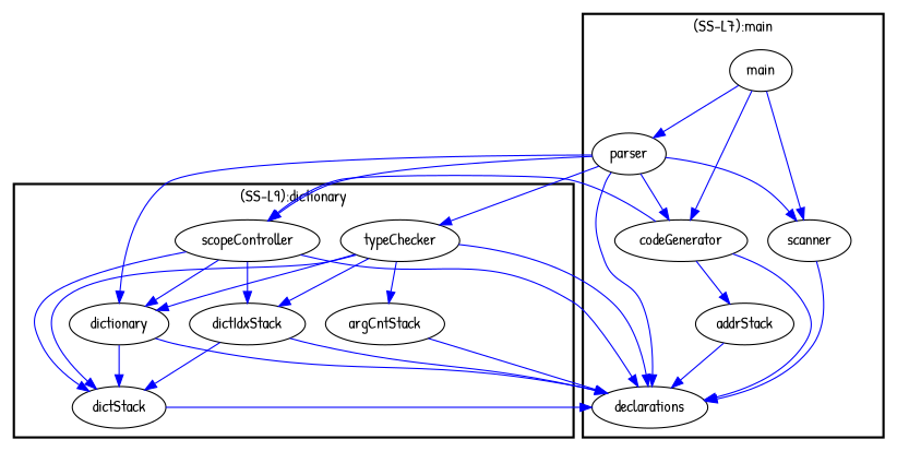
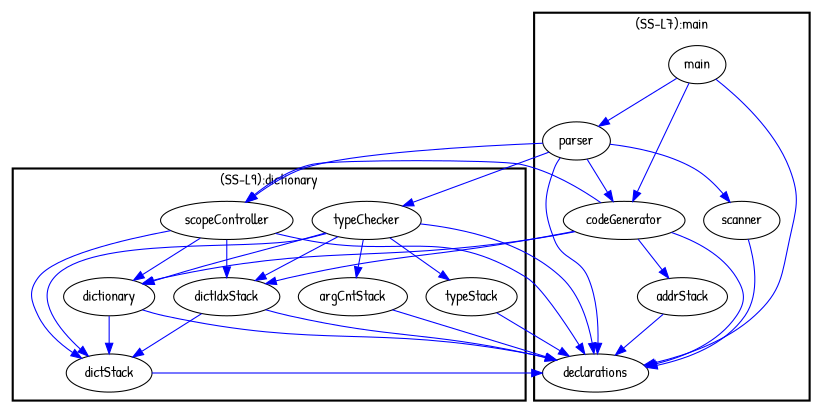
  digraph {
    fontname="Patrick Hand"
    node [fontname="Patrick Hand" shape=ellipse]
    edge [color=blue font=6 fontname="Patrick Hand"]
    n1 [label=dictionary]
    n2 [label=scopeController]
    n3 [label=dictIdxStack]
    n4 [label=dictStack]
+   n5 [label=typeStack]
    n6 [label=typeChecker]
    n7 [label=argCntStack]
    n8 [label=scanner]
    n9 [label=parser]
    n10 [label=addrStack]
    n11 [label=main]
    n12 [label=declarations]
    n13 [label=codeGenerator]
    subgraph cluster_1 {
      color=black
      label="(SS-L9):dictionary"
      style=bold
      n1
      n2
      n3
      n4
+     n5
      n6
      n7
    }
    subgraph cluster_2 {
      color=black
      label="(SS-L7):main"
      style=bold
      n8
      n9
      n10
      n11
      n12
      n13
    }
    n1 -> n4
    n1 -> n12
    n2 -> n1
    n2 -> n3
    n2 -> n4
    n2 -> n12
    n3 -> n4
    n3 -> n12
    n4 -> n12
+   n5 -> n12
    n6 -> n1
    n6 -> n3
    n6 -> n4
+   n6 -> n5
    n6 -> n7
    n6 -> n12
    n7 -> n12
    n8 -> n12
    n9 -> n2
    n9 -> n6
    n9 -> n8
    n9 -> n12
    n9 -> n13
    n10 -> n12
    n11 -> n9
-   n11 -> n8
+   n11 -> n12
    n11 -> n13
-   n9 -> n1
+   n13 -> n1
    n13 -> n2
+   n13 -> n3
    n13 -> n10
    n13 -> n12
  }
